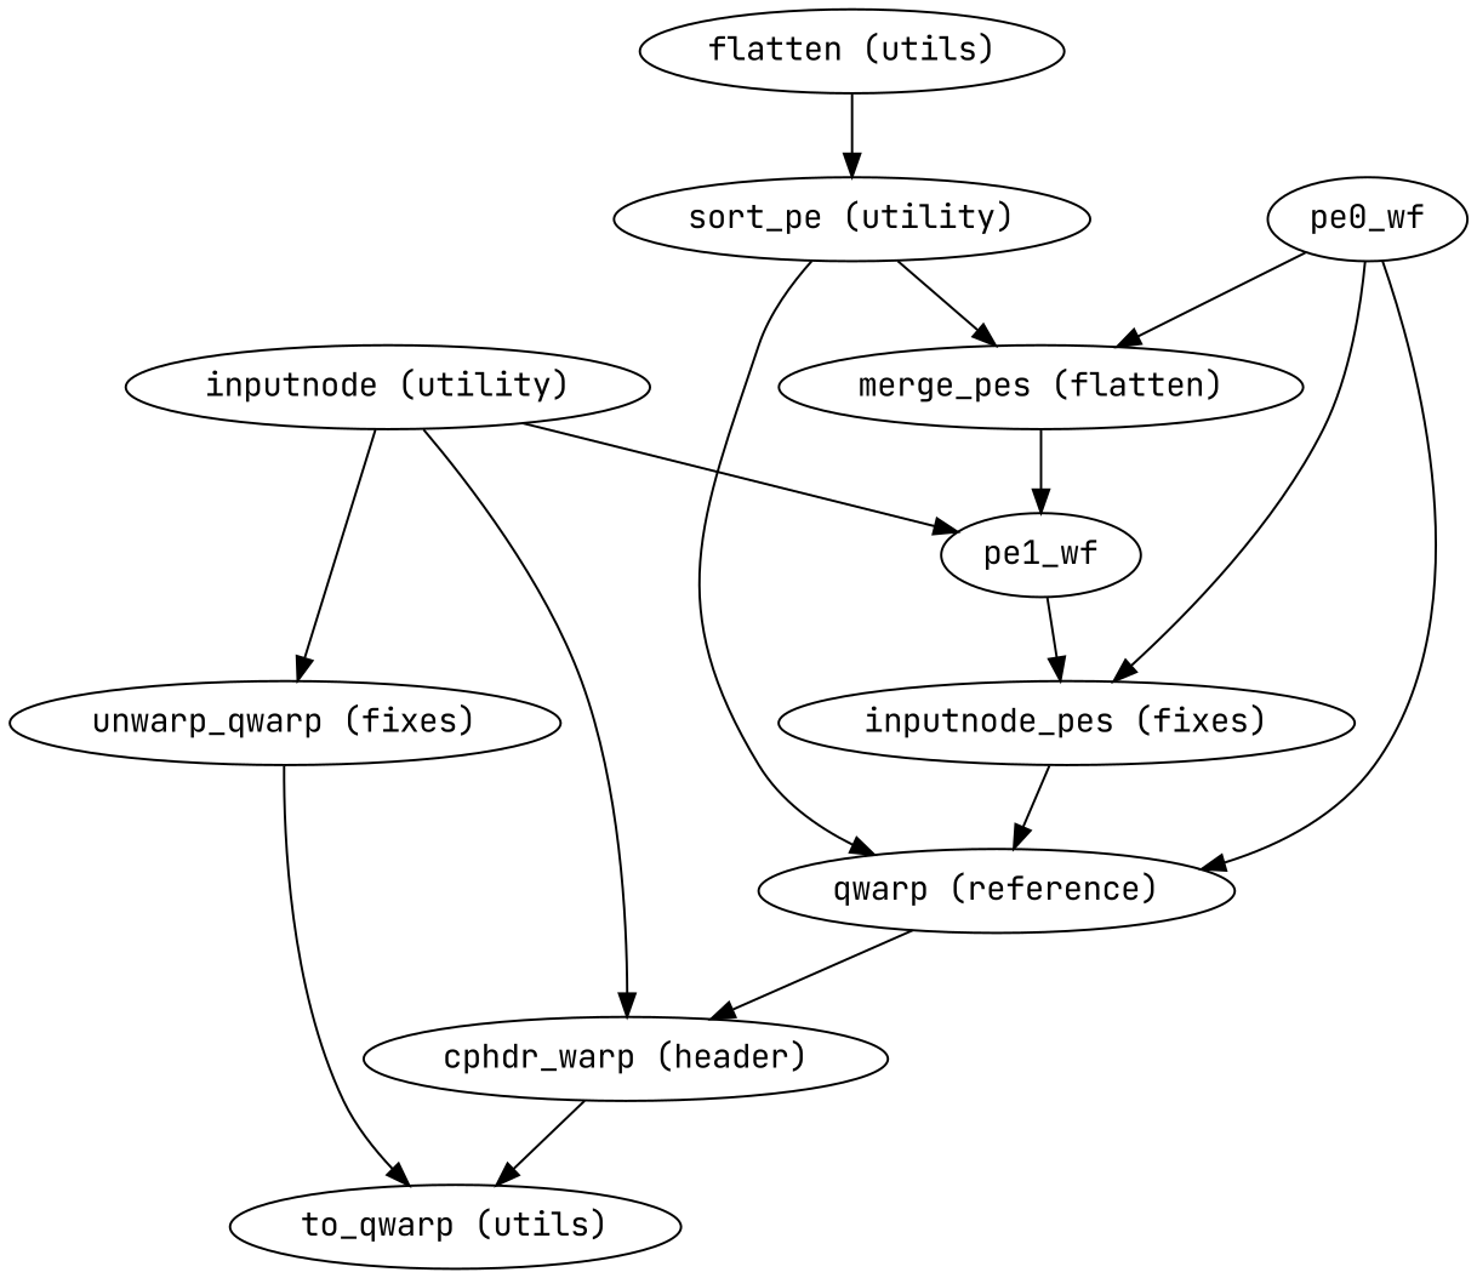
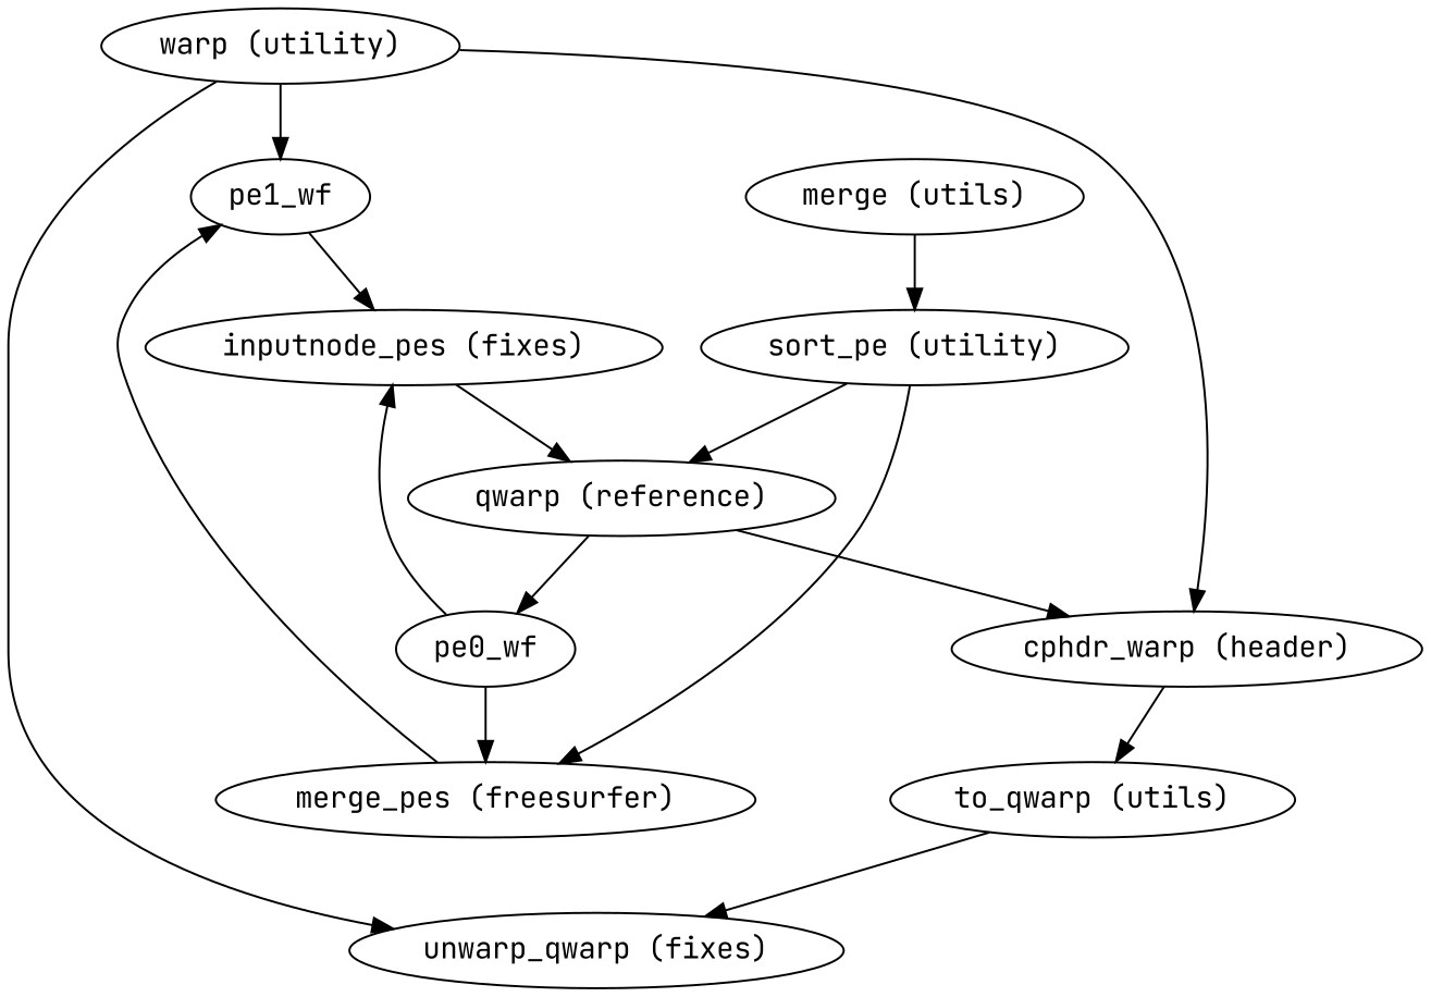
  strict digraph {
    fontname="JetBrains Mono"
    node [fontname="JetBrains Mono"]
    edge [fontname="JetBrains Mono"]
-   "inputnode (utility)"
+   "inputnode (utility)" [label="warp (utility)"]
    "cphdr_warp (header)"
    n3 [label="unwarp_qwarp (fixes)"]
    pe1_wf
-   "flatten (utils)"
+   "flatten (utils)" [label="merge (utils)"]
    "sort_pe (utility)"
    n7 [label="to_qwarp (utils)"]
    n8 [label="qwarp (reference)"]
-   "merge_pes (freesurfer)" [label="merge_pes (flatten)"]
+   "merge_pes (freesurfer)"
    pe0_wf
    n11 [label="inputnode_pes (fixes)"]
    "inputnode (utility)" -> "cphdr_warp (header)"
    "inputnode (utility)" -> n3
    "inputnode (utility)" -> pe1_wf
    "cphdr_warp (header)" -> n7
    pe1_wf -> n11
    "flatten (utils)" -> "sort_pe (utility)"
    "sort_pe (utility)" -> n8
    "sort_pe (utility)" -> "merge_pes (freesurfer)"
-   n3 -> n7
+   n7 -> n3
    n8 -> "cphdr_warp (header)"
    "merge_pes (freesurfer)" -> pe1_wf
-   pe0_wf -> n8
+   n8 -> pe0_wf
    pe0_wf -> "merge_pes (freesurfer)"
    pe0_wf -> n11
    n11 -> n8
  }
